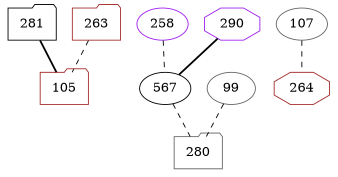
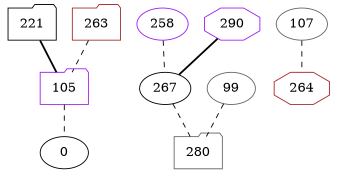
  strict graph {
    node [color=brown shape=ellipse]
    edge [style=dashed]
-   105 [shape=folder]
+   105 [color=purple shape=folder]
+   0 [color=black]
    280 [color=gray40 shape=folder]
    264 [shape=octagon]
-   281 [color=black shape=folder]
+   281 [color=black shape=folder label=221]
    n6 [label=263 shape=folder]
    107 [color=gray40]
-   267 [color=black label=567]
+   267 [color=black]
    99 [color=gray40]
    258 [color=purple]
    290 [color=purple shape=octagon]
+   105 -- 0
    281 -- 105 [style=bold]
    n6 -- 105
    107 -- 264
    267 -- 280
    99 -- 280
    258 -- 267
    290 -- 267 [style=bold]
  }
